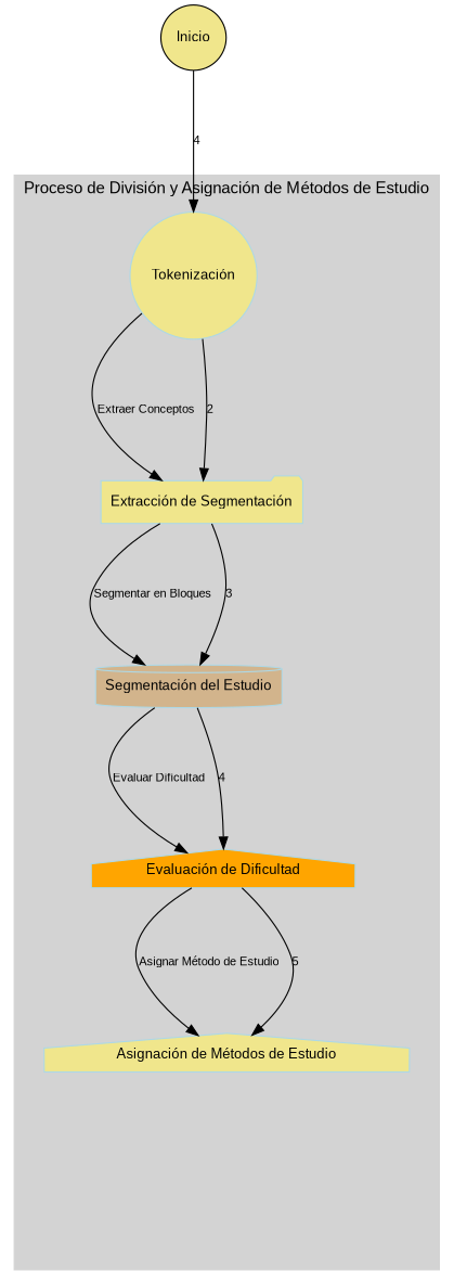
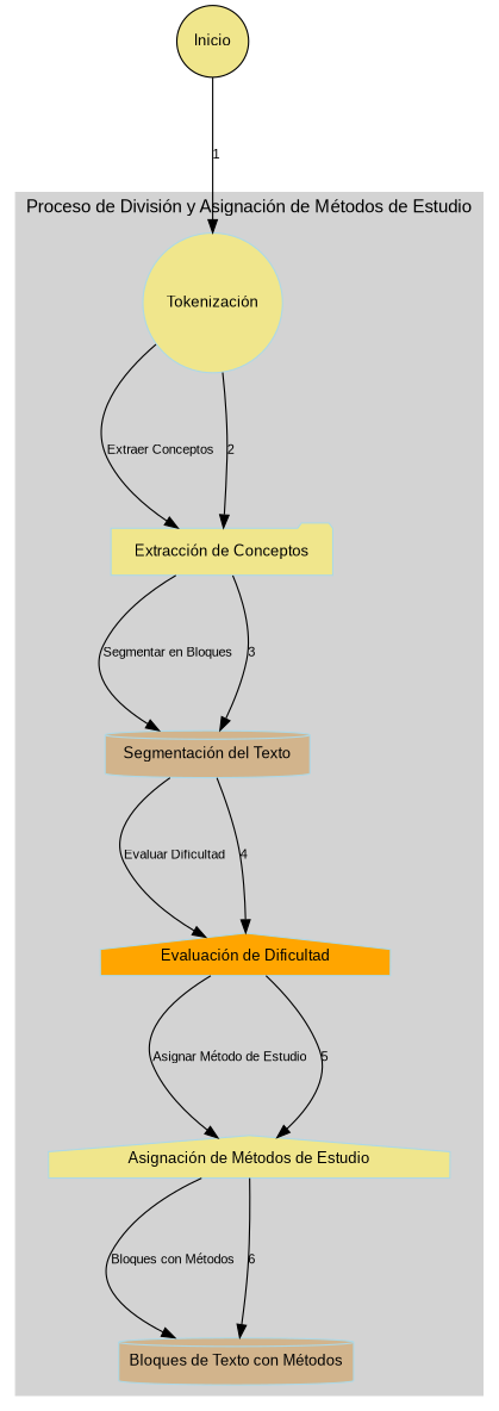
  digraph {
    nodesep=0.8
    ranksep=1.5
    node [color=lightblue fillcolor=khaki fontname=Arial fontsize=12 shape=circle style=filled]
    edge [color=black fontname=Arial fontsize=10 labeldistance=2.5 labelfontsize=10]
    n1 [label="Tokenización"]
-   n2 [label="Extracción de Segmentación" shape=folder]
-   n3 [fillcolor=tan label="Segmentación del Estudio" shape=cylinder]
+   n2 [label="Extracción de Conceptos" shape=folder]
+   n3 [fillcolor=tan label="Segmentación del Texto" shape=cylinder]
    n4 [fillcolor=orange label="Evaluación de Dificultad" shape=house]
    n5 [label="Asignación de Métodos de Estudio" shape=house]
+   n6 [fillcolor=tan label="Bloques de Texto con Métodos" shape=cylinder]
    Inicio [color=black]
    subgraph cluster_1 {
      color=lightgrey
      fontname=Arial
      fontsize=14
      label="Proceso de División y Asignación de Métodos de Estudio"
      style=filled
      n1
      n2
      n3
      n4
      n5
+     n6
    }
    n1 -> n2 [label="Extraer Conceptos"]
    n1 -> n2 [label=2]
    n2 -> n3 [label="Segmentar en Bloques"]
    n2 -> n3 [label=3]
    n3 -> n4 [label="Evaluar Dificultad"]
    n3 -> n4 [label=4]
    n4 -> n5 [label="Asignar Método de Estudio"]
    n4 -> n5 [label=5]
-   Inicio -> n1 [label=4]
+   n5 -> n6 [label="Bloques con Métodos"]
+   n5 -> n6 [label=6]
+   Inicio -> n1 [label=1]
  }
